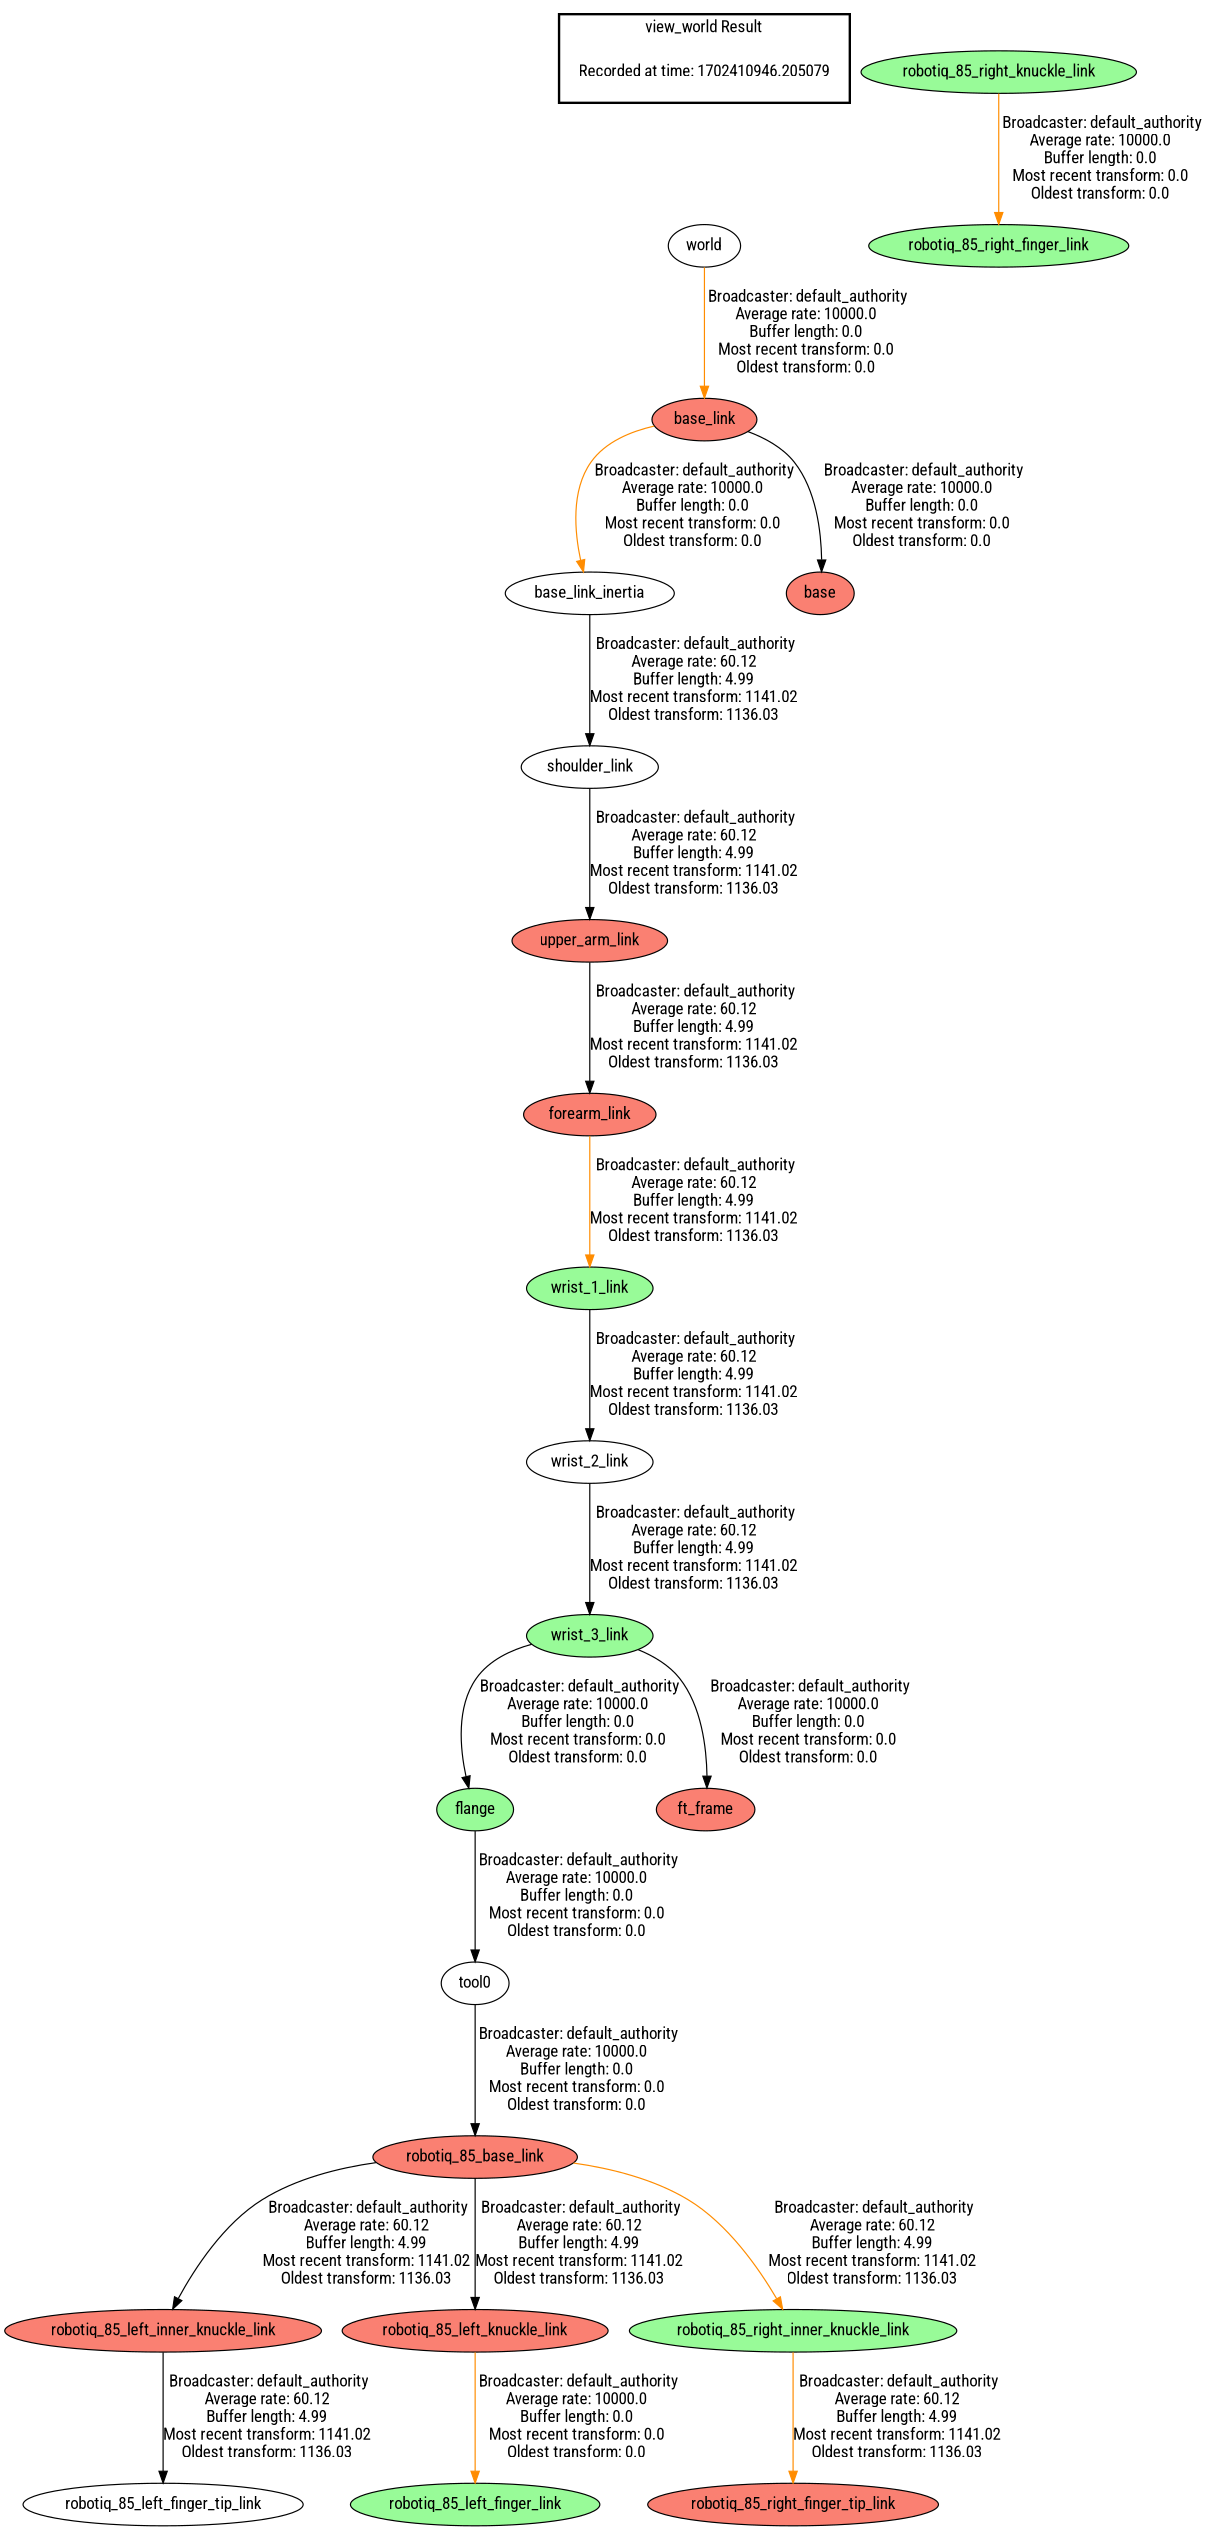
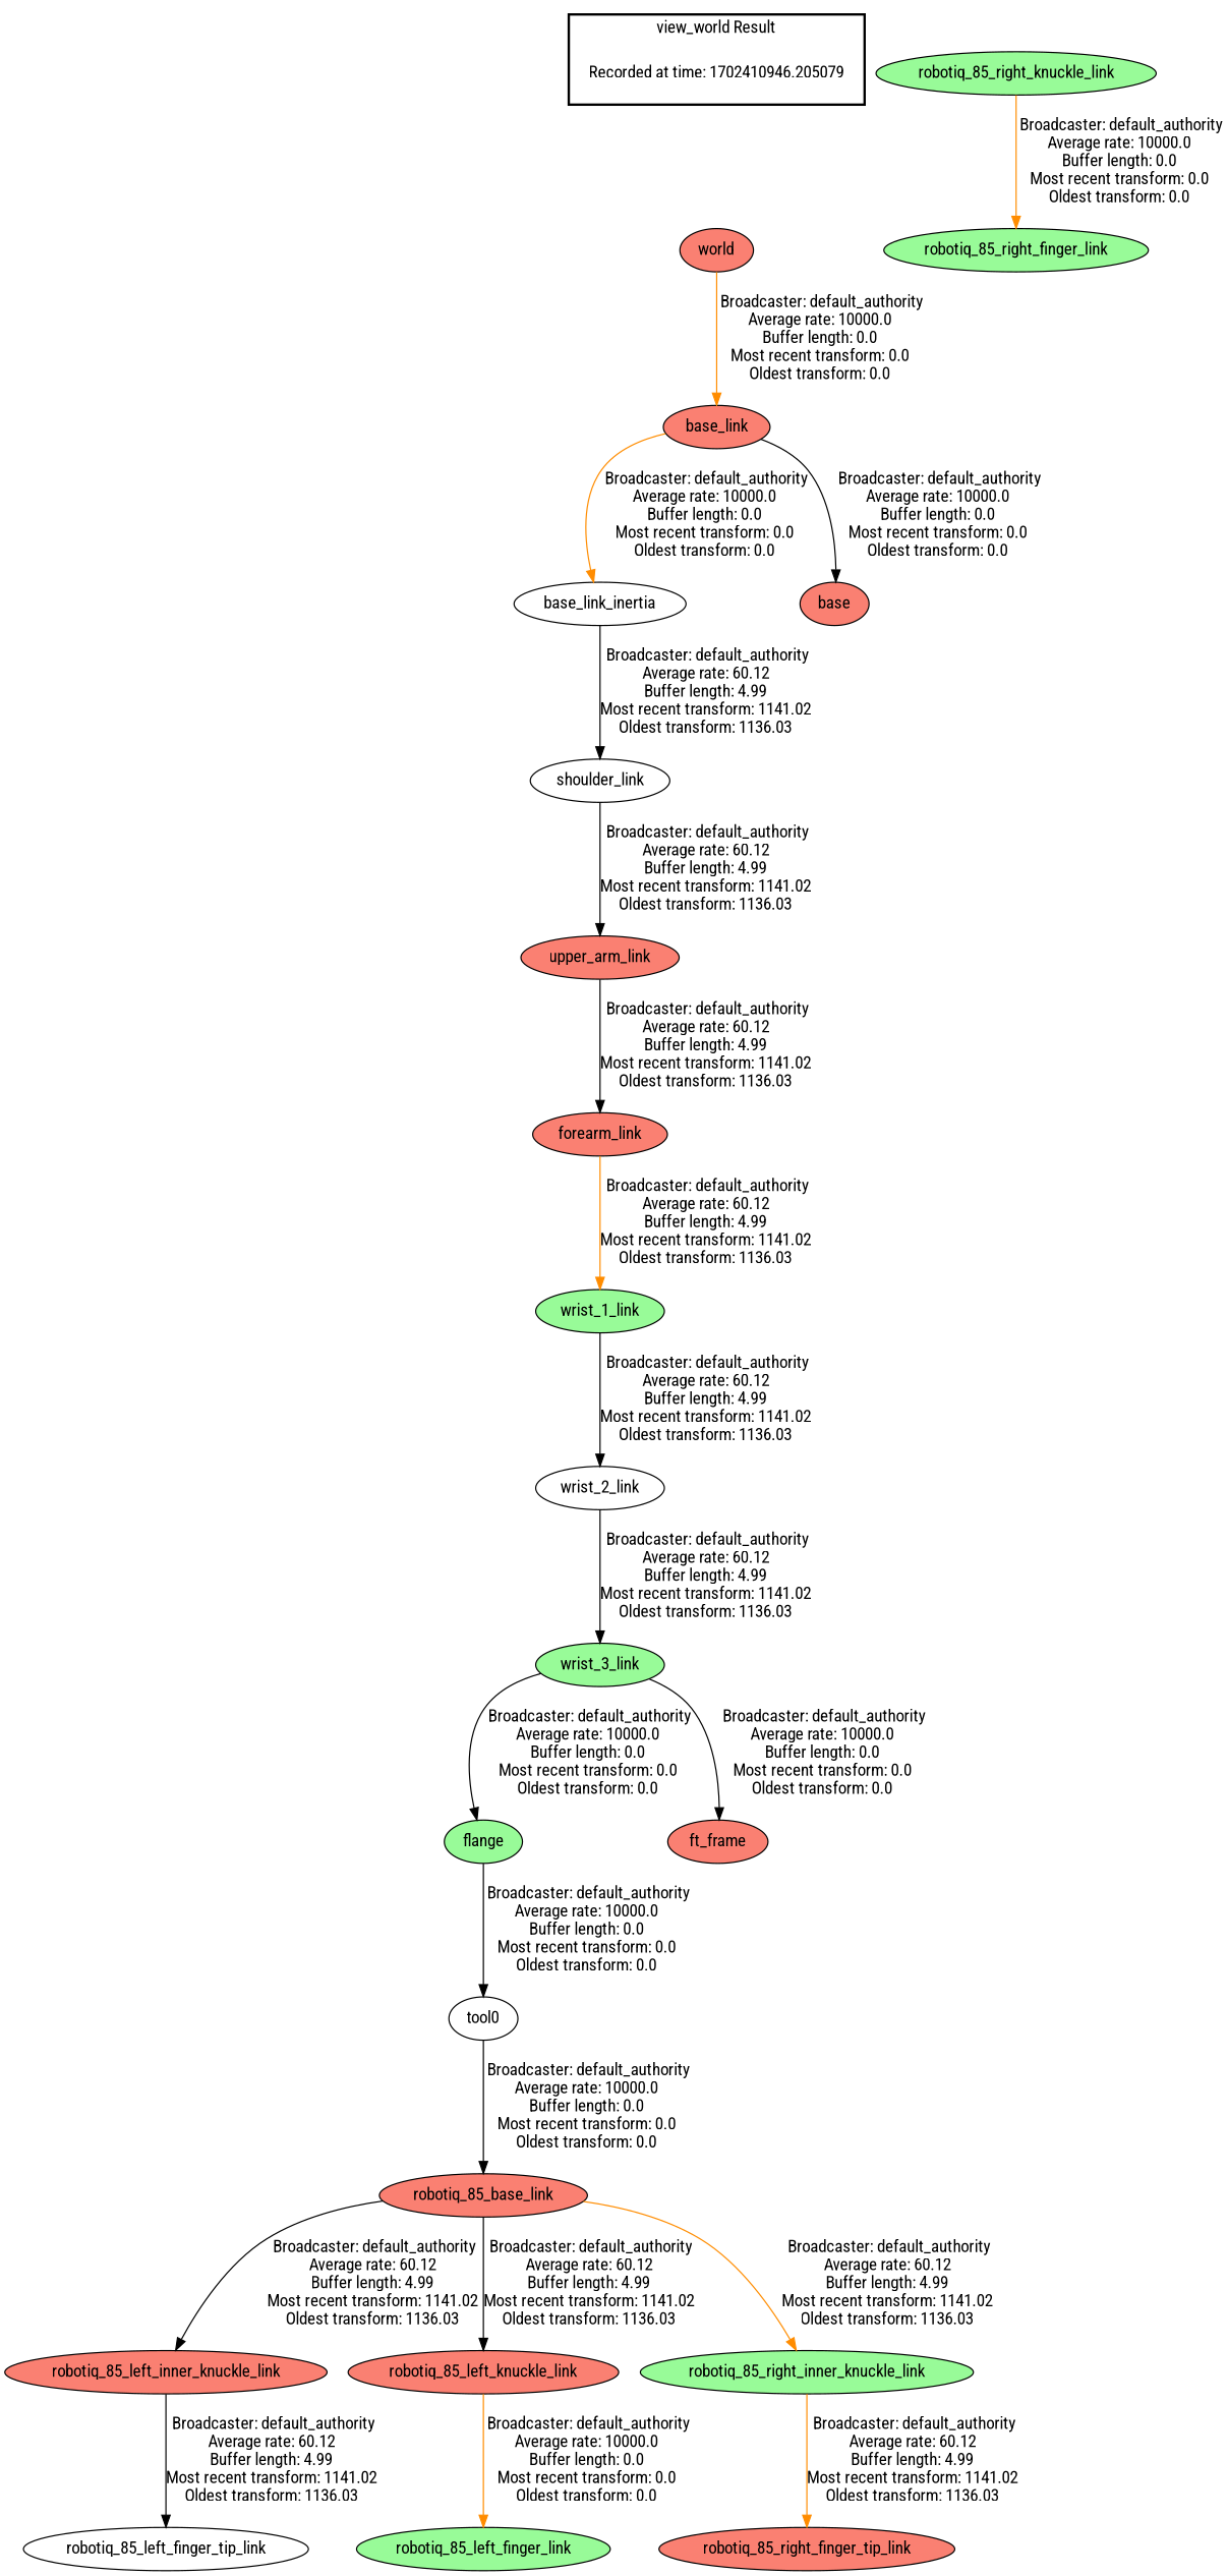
  digraph {
    fontname="Roboto Condensed"
    node [fillcolor=salmon fontname="Roboto Condensed" style=filled]
    edge [fontname="Roboto Condensed" color=black]
    "Recorded at time: 1702410946.205079" [fillcolor=white shape=plaintext]
-   world [fillcolor=white]
+   world
    upper_arm_link
    forearm_link
    wrist_1_link [fillcolor=palegreen]
    wrist_2_link [fillcolor=white]
    shoulder_link [fillcolor=white]
    robotiq_85_left_finger_tip_link [fillcolor=white]
    robotiq_85_left_inner_knuckle_link
    robotiq_85_base_link
    robotiq_85_left_knuckle_link
    robotiq_85_right_inner_knuckle_link [fillcolor=palegreen]
    robotiq_85_left_finger_link [fillcolor=palegreen]
    robotiq_85_right_finger_tip_link
    robotiq_85_right_knuckle_link [fillcolor=palegreen]
    robotiq_85_right_finger_link [fillcolor=palegreen]
    tool0 [fillcolor=white]
    base_link_inertia [fillcolor=white]
    base_link
    base
    wrist_3_link [fillcolor=palegreen]
    flange [fillcolor=palegreen]
    ft_frame
    subgraph cluster_1 {
      color=black
      label="view_world Result"
      style=bold
      "Recorded at time: 1702410946.205079"
    }
    "Recorded at time: 1702410946.205079" -> world [style=invis color=""]
    world -> base_link [color=darkorange label=" Broadcaster: default_authority\nAverage rate: 10000.0\nBuffer length: 0.0\nMost recent transform: 0.0\nOldest transform: 0.0\n"]
    upper_arm_link -> forearm_link [label=" Broadcaster: default_authority\nAverage rate: 60.12\nBuffer length: 4.99\nMost recent transform: 1141.02\nOldest transform: 1136.03\n"]
    forearm_link -> wrist_1_link [color=darkorange label=" Broadcaster: default_authority\nAverage rate: 60.12\nBuffer length: 4.99\nMost recent transform: 1141.02\nOldest transform: 1136.03\n"]
    wrist_1_link -> wrist_2_link [label=" Broadcaster: default_authority\nAverage rate: 60.12\nBuffer length: 4.99\nMost recent transform: 1141.02\nOldest transform: 1136.03\n"]
    wrist_2_link -> wrist_3_link [label=" Broadcaster: default_authority\nAverage rate: 60.12\nBuffer length: 4.99\nMost recent transform: 1141.02\nOldest transform: 1136.03\n"]
    shoulder_link -> upper_arm_link [label=" Broadcaster: default_authority\nAverage rate: 60.12\nBuffer length: 4.99\nMost recent transform: 1141.02\nOldest transform: 1136.03\n"]
    robotiq_85_left_inner_knuckle_link -> robotiq_85_left_finger_tip_link [label=" Broadcaster: default_authority\nAverage rate: 60.12\nBuffer length: 4.99\nMost recent transform: 1141.02\nOldest transform: 1136.03\n"]
    robotiq_85_base_link -> robotiq_85_left_inner_knuckle_link [label=" Broadcaster: default_authority\nAverage rate: 60.12\nBuffer length: 4.99\nMost recent transform: 1141.02\nOldest transform: 1136.03\n"]
    robotiq_85_base_link -> robotiq_85_left_knuckle_link [label=" Broadcaster: default_authority\nAverage rate: 60.12\nBuffer length: 4.99\nMost recent transform: 1141.02\nOldest transform: 1136.03\n"]
    robotiq_85_base_link -> robotiq_85_right_inner_knuckle_link [color=darkorange label=" Broadcaster: default_authority\nAverage rate: 60.12\nBuffer length: 4.99\nMost recent transform: 1141.02\nOldest transform: 1136.03\n"]
    robotiq_85_left_knuckle_link -> robotiq_85_left_finger_link [color=darkorange label=" Broadcaster: default_authority\nAverage rate: 10000.0\nBuffer length: 0.0\nMost recent transform: 0.0\nOldest transform: 0.0\n"]
    robotiq_85_right_inner_knuckle_link -> robotiq_85_right_finger_tip_link [color=darkorange label=" Broadcaster: default_authority\nAverage rate: 60.12\nBuffer length: 4.99\nMost recent transform: 1141.02\nOldest transform: 1136.03\n"]
    robotiq_85_right_knuckle_link -> robotiq_85_right_finger_link [color=darkorange label=" Broadcaster: default_authority\nAverage rate: 10000.0\nBuffer length: 0.0\nMost recent transform: 0.0\nOldest transform: 0.0\n"]
    tool0 -> robotiq_85_base_link [label=" Broadcaster: default_authority\nAverage rate: 10000.0\nBuffer length: 0.0\nMost recent transform: 0.0\nOldest transform: 0.0\n"]
    base_link_inertia -> shoulder_link [label=" Broadcaster: default_authority\nAverage rate: 60.12\nBuffer length: 4.99\nMost recent transform: 1141.02\nOldest transform: 1136.03\n"]
    base_link -> base_link_inertia [color=darkorange label=" Broadcaster: default_authority\nAverage rate: 10000.0\nBuffer length: 0.0\nMost recent transform: 0.0\nOldest transform: 0.0\n"]
    base_link -> base [label=" Broadcaster: default_authority\nAverage rate: 10000.0\nBuffer length: 0.0\nMost recent transform: 0.0\nOldest transform: 0.0\n"]
    wrist_3_link -> flange [label=" Broadcaster: default_authority\nAverage rate: 10000.0\nBuffer length: 0.0\nMost recent transform: 0.0\nOldest transform: 0.0\n"]
    wrist_3_link -> ft_frame [label=" Broadcaster: default_authority\nAverage rate: 10000.0\nBuffer length: 0.0\nMost recent transform: 0.0\nOldest transform: 0.0\n"]
    flange -> tool0 [label=" Broadcaster: default_authority\nAverage rate: 10000.0\nBuffer length: 0.0\nMost recent transform: 0.0\nOldest transform: 0.0\n"]
  }
